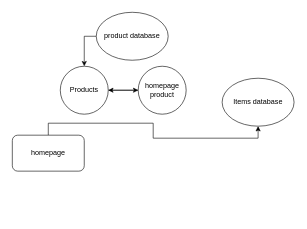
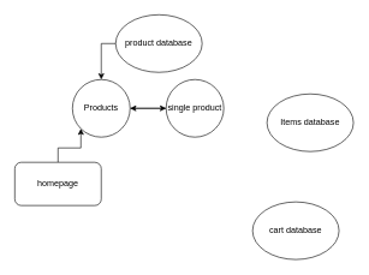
  <mxCell id="0" />
  <mxCell id="1" parent="0" />
- <mxCell id="2" style="edgeStyle=orthogonalEdgeStyle;rounded=0;orthogonalLoop=1;jettySize=auto;html=1;exitX=0.5;exitY=0;exitDx=0;exitDy=0;" edge="1" parent="1" source="3" target="11"><mxGeometry relative="1" as="geometry" /></mxCell>
+ <mxCell id="2" style="edgeStyle=orthogonalEdgeStyle;rounded=0;orthogonalLoop=1;jettySize=auto;html=1;exitX=0.5;exitY=0;exitDx=0;exitDy=0;entryX=0;entryY=1;entryDx=0;entryDy=0;" edge="1" parent="1" source="3" target="5"><mxGeometry relative="1" as="geometry" /></mxCell>
  <mxCell id="3" value="homepage" style="rounded=1;whiteSpace=wrap;html=1;" vertex="1" parent="1"><mxGeometry x="20" y="225" width="120" height="60" as="geometry" /></mxCell>
  <mxCell id="4" style="edgeStyle=orthogonalEdgeStyle;rounded=0;orthogonalLoop=1;jettySize=auto;html=1;exitX=1;exitY=0.5;exitDx=0;exitDy=0;" edge="1" parent="1" source="5" target="7"><mxGeometry relative="1" as="geometry" /></mxCell>
  <mxCell id="5" value="Products&lt;br&gt;" style="ellipse;whiteSpace=wrap;html=1;aspect=fixed;" vertex="1" parent="1"><mxGeometry x="100" y="110" width="80" height="80" as="geometry" /></mxCell>
  <mxCell id="6" style="edgeStyle=orthogonalEdgeStyle;rounded=0;orthogonalLoop=1;jettySize=auto;html=1;exitX=0;exitY=0.5;exitDx=0;exitDy=0;entryX=1;entryY=0.5;entryDx=0;entryDy=0;" edge="1" parent="1" source="7" target="5"><mxGeometry relative="1" as="geometry" /></mxCell>
- <mxCell id="7" value="homepage product" style="ellipse;whiteSpace=wrap;html=1;aspect=fixed;" vertex="1" parent="1"><mxGeometry x="230" y="110" width="80" height="80" as="geometry" /></mxCell>
+ <mxCell id="7" value="single product" style="ellipse;whiteSpace=wrap;html=1;aspect=fixed;" vertex="1" parent="1"><mxGeometry x="230" y="110" width="80" height="80" as="geometry" /></mxCell>
  <mxCell id="8" style="edgeStyle=orthogonalEdgeStyle;rounded=0;orthogonalLoop=1;jettySize=auto;html=1;exitX=0;exitY=0.5;exitDx=0;exitDy=0;entryX=0.5;entryY=0;entryDx=0;entryDy=0;" edge="1" parent="1" source="9" target="5"><mxGeometry relative="1" as="geometry" /></mxCell>
  <mxCell id="9" value="product database&lt;br&gt;" style="ellipse;whiteSpace=wrap;html=1;" vertex="1" parent="1"><mxGeometry x="160" y="20" width="120" height="80" as="geometry" /></mxCell>
+ <mxCell id="10" value="cart database&lt;br&gt;" style="ellipse;whiteSpace=wrap;html=1;" vertex="1" parent="1"><mxGeometry x="350" y="280" width="120" height="80" as="geometry" /></mxCell>
  <mxCell id="11" value="Items database&lt;br&gt;" style="ellipse;whiteSpace=wrap;html=1;" vertex="1" parent="1"><mxGeometry x="370" y="130" width="120" height="80" as="geometry" /></mxCell>
